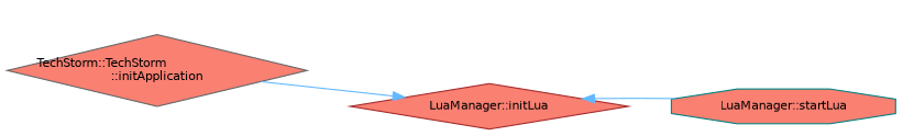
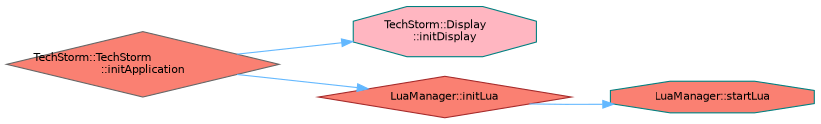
  digraph {
    rankdir=LR
    node [color=teal fillcolor=salmon fontname=Helvetica fontsize=10 shape=diamond style=filled]
    edge [color=steelblue1 fontname=Helvetica fontsize=10 labelfontname=Helvetica labelfontsize=10 style=solid]
    n1 [color=gray40 fontcolor=black height=0.2 label="TechStorm::TechStorm\l::initApplication" width=0.4]
+   n2 [fillcolor=lightpink height=0.2 label="TechStorm::Display\l::initDisplay" shape=octagon width=0.4]
    n3 [color=brown height=0.2 label="LuaManager::initLua" width=0.4]
    n4 [height=0.2 label="LuaManager::startLua" shape=octagon width=0.4]
+   n1 -> n2
    n1 -> n3
-   n4 -> n3
+   n3 -> n4
  }
